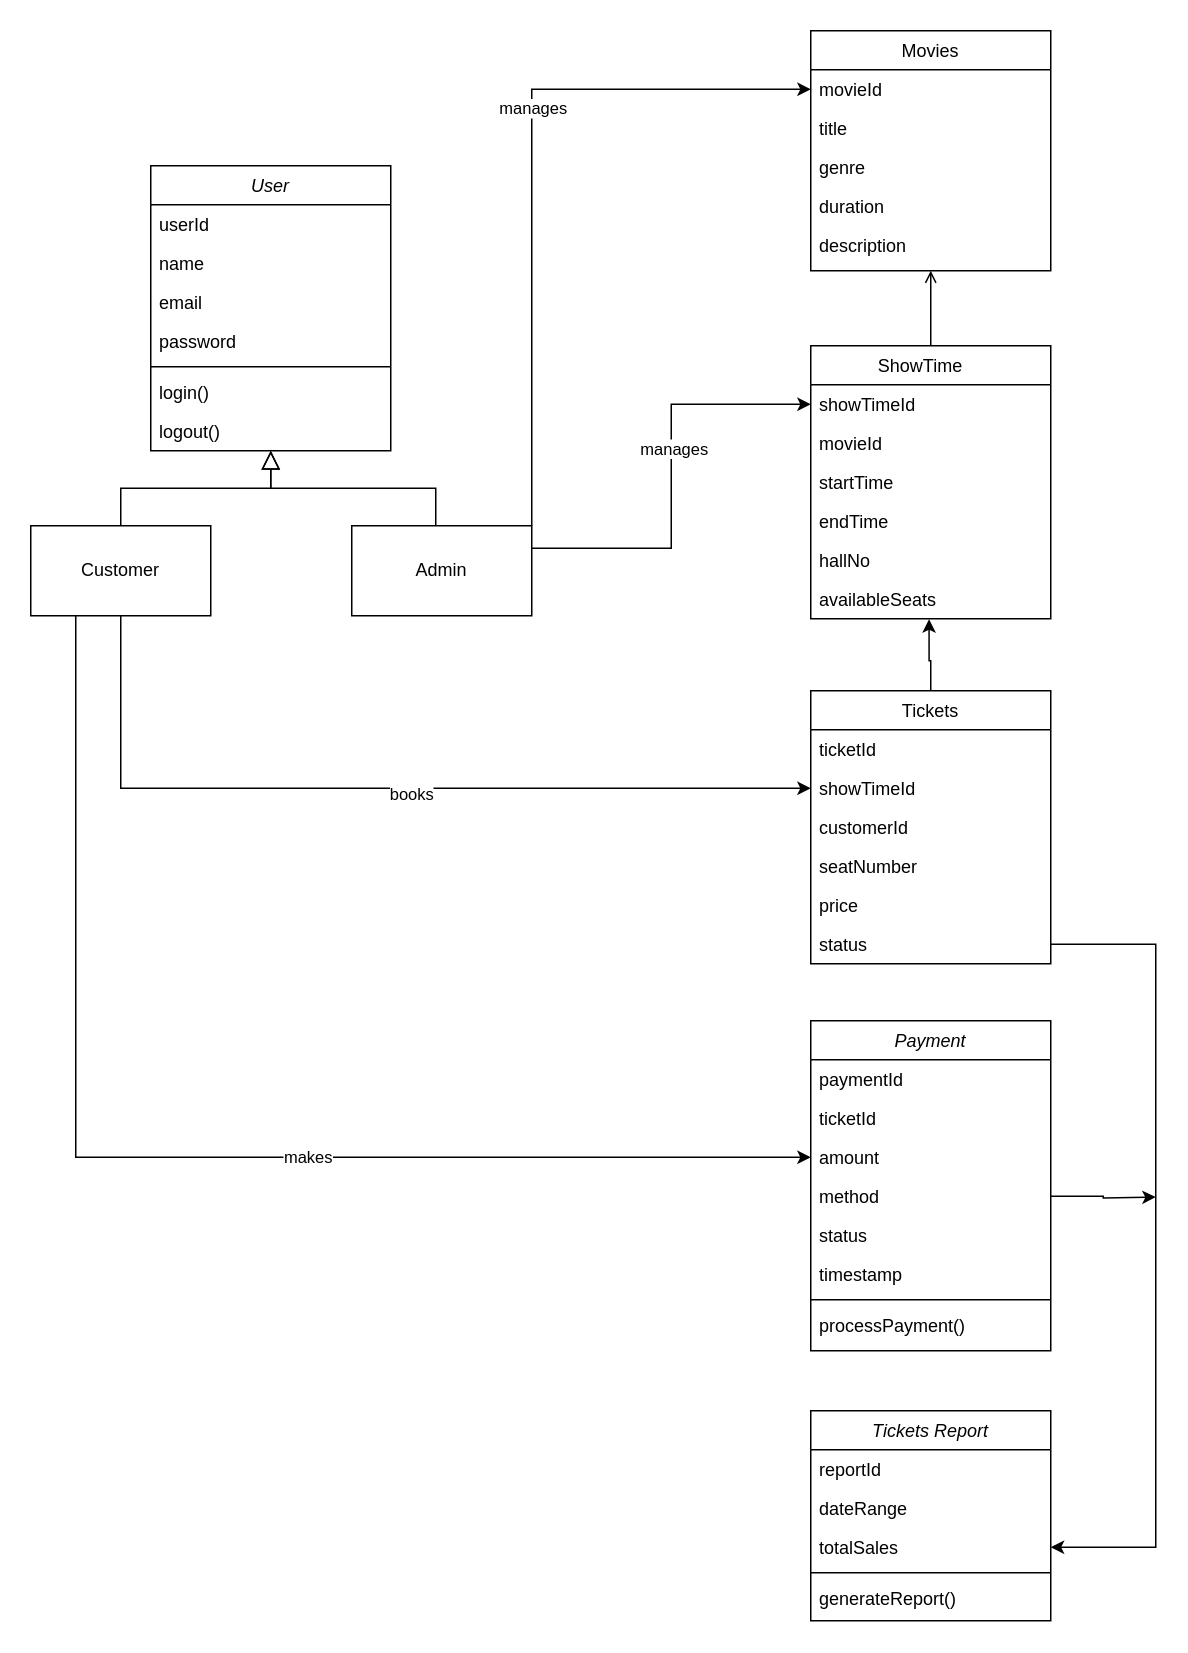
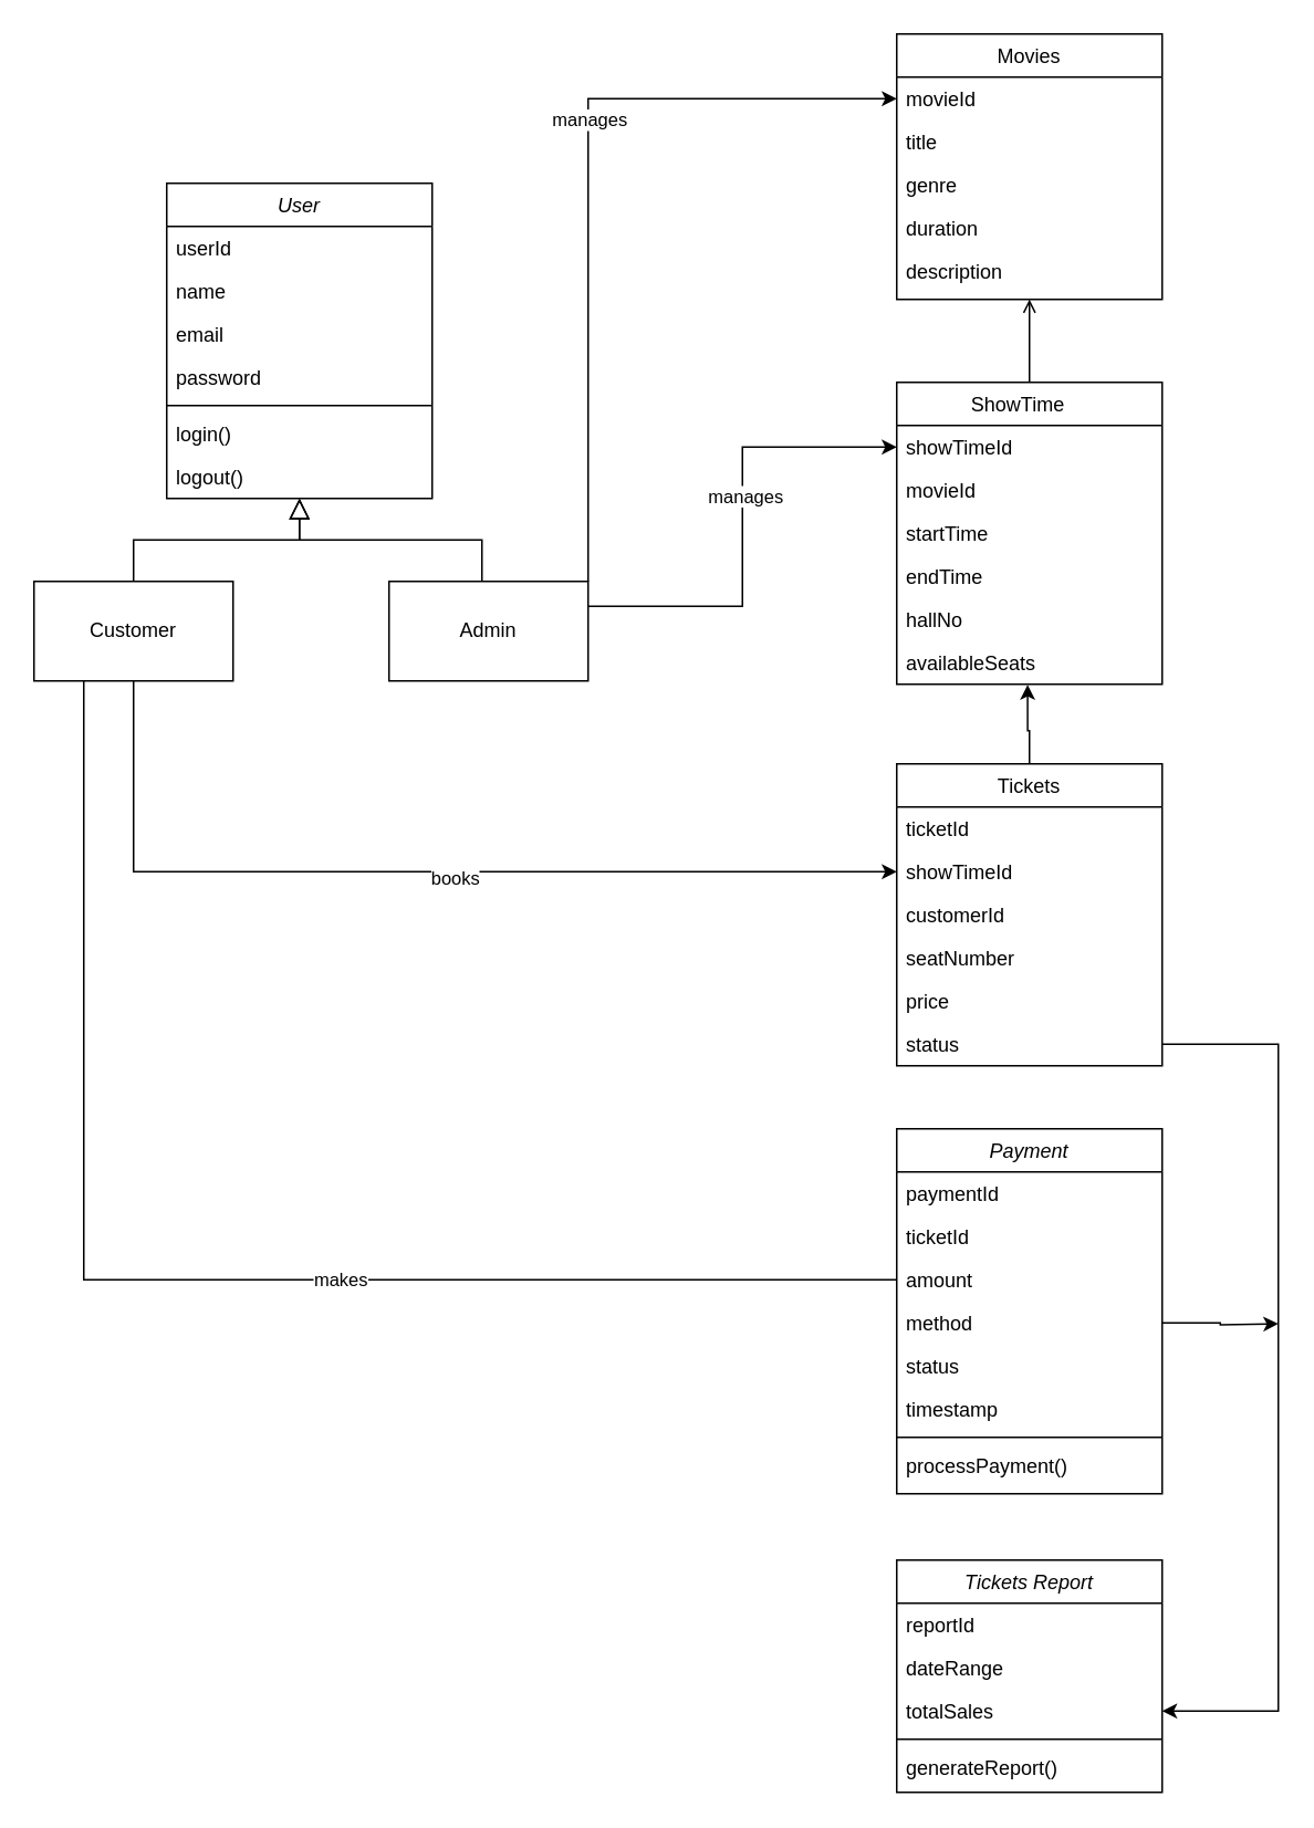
  <mxCell id="0" />
  <mxCell id="1" parent="0" />
  <mxCell id="2" value="User" style="swimlane;fontStyle=2;align=center;verticalAlign=top;childLayout=stackLayout;horizontal=1;startSize=26;horizontalStack=0;resizeParent=1;resizeLast=0;collapsible=1;marginBottom=0;rounded=0;shadow=0;strokeWidth=1;" parent="1" vertex="1"><mxGeometry x="100" y="110" width="160" height="190" as="geometry"><mxRectangle x="230" y="140" width="160" height="26" as="alternateBounds" /></mxGeometry></mxCell>
  <mxCell id="3" value="userId    " style="text;align=left;verticalAlign=top;spacingLeft=4;spacingRight=4;overflow=hidden;rotatable=0;points=[[0,0.5],[1,0.5]];portConstraint=eastwest;" parent="2" vertex="1"><mxGeometry y="26" width="160" height="26" as="geometry" /></mxCell>
  <mxCell id="4" value="name" style="text;align=left;verticalAlign=top;spacingLeft=4;spacingRight=4;overflow=hidden;rotatable=0;points=[[0,0.5],[1,0.5]];portConstraint=eastwest;rounded=0;shadow=0;html=0;" parent="2" vertex="1"><mxGeometry y="52" width="160" height="26" as="geometry" /></mxCell>
  <mxCell id="5" value="email" style="text;align=left;verticalAlign=top;spacingLeft=4;spacingRight=4;overflow=hidden;rotatable=0;points=[[0,0.5],[1,0.5]];portConstraint=eastwest;rounded=0;shadow=0;html=0;" parent="2" vertex="1"><mxGeometry y="78" width="160" height="26" as="geometry" /></mxCell>
  <mxCell id="6" value="password" style="text;align=left;verticalAlign=top;spacingLeft=4;spacingRight=4;overflow=hidden;rotatable=0;points=[[0,0.5],[1,0.5]];portConstraint=eastwest;rounded=0;shadow=0;html=0;" vertex="1" parent="2"><mxGeometry y="104" width="160" height="26" as="geometry" /></mxCell>
  <mxCell id="7" value="" style="line;html=1;strokeWidth=1;align=left;verticalAlign=middle;spacingTop=-1;spacingLeft=3;spacingRight=3;rotatable=0;labelPosition=right;points=[];portConstraint=eastwest;" parent="2" vertex="1"><mxGeometry y="130" width="160" height="8" as="geometry" /></mxCell>
  <mxCell id="8" value="login()" style="text;align=left;verticalAlign=top;spacingLeft=4;spacingRight=4;overflow=hidden;rotatable=0;points=[[0,0.5],[1,0.5]];portConstraint=eastwest;" parent="2" vertex="1"><mxGeometry y="138" width="160" height="26" as="geometry" /></mxCell>
  <mxCell id="9" value="logout()" style="text;align=left;verticalAlign=top;spacingLeft=4;spacingRight=4;overflow=hidden;rotatable=0;points=[[0,0.5],[1,0.5]];portConstraint=eastwest;" vertex="1" parent="2"><mxGeometry y="164" width="160" height="26" as="geometry" /></mxCell>
  <mxCell id="10" value="" style="endArrow=block;endSize=10;endFill=0;shadow=0;strokeWidth=1;rounded=0;curved=0;edgeStyle=elbowEdgeStyle;elbow=vertical;" parent="1" target="2" edge="1"><mxGeometry width="160" relative="1" as="geometry"><mxPoint x="80" y="350" as="sourcePoint" /><mxPoint x="80" y="193" as="targetPoint" /></mxGeometry></mxCell>
  <mxCell id="11" value="" style="endArrow=block;endSize=10;endFill=0;shadow=0;strokeWidth=1;rounded=0;curved=0;edgeStyle=elbowEdgeStyle;elbow=vertical;" parent="1" target="2" edge="1"><mxGeometry width="160" relative="1" as="geometry"><mxPoint x="290" y="350" as="sourcePoint" /><mxPoint x="190" y="261" as="targetPoint" /></mxGeometry></mxCell>
  <mxCell id="12" style="edgeStyle=orthogonalEdgeStyle;rounded=0;orthogonalLoop=1;jettySize=auto;html=1;exitX=0.5;exitY=1;exitDx=0;exitDy=0;entryX=0;entryY=0.5;entryDx=0;entryDy=0;" edge="1" parent="1" source="16" target="38"><mxGeometry relative="1" as="geometry" /></mxCell>
  <mxCell id="13" value="books" style="edgeLabel;html=1;align=center;verticalAlign=middle;resizable=0;points=[];" vertex="1" connectable="0" parent="12"><mxGeometry x="0.068" y="-3" relative="1" as="geometry"><mxPoint x="1" as="offset" /></mxGeometry></mxCell>
- <mxCell id="14" style="edgeStyle=orthogonalEdgeStyle;rounded=0;orthogonalLoop=1;jettySize=auto;html=1;exitX=0.25;exitY=1;exitDx=0;exitDy=0;entryX=0;entryY=0.5;entryDx=0;entryDy=0;" edge="1" parent="1" source="16" target="46"><mxGeometry relative="1" as="geometry" /></mxCell>
+ <mxCell id="14" style="edgeStyle=orthogonalEdgeStyle;rounded=0;orthogonalLoop=1;jettySize=auto;html=1;exitX=0.25;exitY=1;exitDx=0;exitDy=0;entryX=0;entryY=0.5;entryDx=0;entryDy=0;endArrow=none;" edge="1" parent="1" source="16" target="46"><mxGeometry relative="1" as="geometry" /></mxCell>
  <mxCell id="15" value="makes" style="edgeLabel;html=1;align=center;verticalAlign=middle;resizable=0;points=[];" vertex="1" connectable="0" parent="14"><mxGeometry x="0.211" y="1" relative="1" as="geometry"><mxPoint as="offset" /></mxGeometry></mxCell>
  <mxCell id="16" value="Customer" style="rounded=0;whiteSpace=wrap;html=1;" vertex="1" parent="1"><mxGeometry x="20" y="350" width="120" height="60" as="geometry" /></mxCell>
  <mxCell id="17" style="edgeStyle=orthogonalEdgeStyle;rounded=0;orthogonalLoop=1;jettySize=auto;html=1;exitX=1;exitY=0;exitDx=0;exitDy=0;entryX=0;entryY=0.5;entryDx=0;entryDy=0;" edge="1" parent="1" source="21" target="23"><mxGeometry relative="1" as="geometry" /></mxCell>
  <mxCell id="18" value="manages" style="edgeLabel;html=1;align=center;verticalAlign=middle;resizable=0;points=[];" vertex="1" connectable="0" parent="17"><mxGeometry x="0.168" relative="1" as="geometry"><mxPoint as="offset" /></mxGeometry></mxCell>
  <mxCell id="19" style="edgeStyle=orthogonalEdgeStyle;rounded=0;orthogonalLoop=1;jettySize=auto;html=1;exitX=1;exitY=0.25;exitDx=0;exitDy=0;entryX=0;entryY=0.5;entryDx=0;entryDy=0;" edge="1" parent="1" source="21" target="30"><mxGeometry relative="1" as="geometry" /></mxCell>
  <mxCell id="20" value="manages" style="edgeLabel;html=1;align=center;verticalAlign=middle;resizable=0;points=[];" vertex="1" connectable="0" parent="19"><mxGeometry x="0.136" y="-1" relative="1" as="geometry"><mxPoint as="offset" /></mxGeometry></mxCell>
  <mxCell id="21" value="Admin" style="rounded=0;whiteSpace=wrap;html=1;" vertex="1" parent="1"><mxGeometry x="234" y="350" width="120" height="60" as="geometry" /></mxCell>
  <mxCell id="22" value="Movies" style="swimlane;fontStyle=0;align=center;verticalAlign=top;childLayout=stackLayout;horizontal=1;startSize=26;horizontalStack=0;resizeParent=1;resizeLast=0;collapsible=1;marginBottom=0;rounded=0;shadow=0;strokeWidth=1;" vertex="1" parent="1"><mxGeometry x="540" y="20" width="160" height="160" as="geometry"><mxRectangle x="550" y="140" width="160" height="26" as="alternateBounds" /></mxGeometry></mxCell>
  <mxCell id="23" value="movieId    " style="text;align=left;verticalAlign=top;spacingLeft=4;spacingRight=4;overflow=hidden;rotatable=0;points=[[0,0.5],[1,0.5]];portConstraint=eastwest;" vertex="1" parent="22"><mxGeometry y="26" width="160" height="26" as="geometry" /></mxCell>
  <mxCell id="24" value="title" style="text;align=left;verticalAlign=top;spacingLeft=4;spacingRight=4;overflow=hidden;rotatable=0;points=[[0,0.5],[1,0.5]];portConstraint=eastwest;rounded=0;shadow=0;html=0;" vertex="1" parent="22"><mxGeometry y="52" width="160" height="26" as="geometry" /></mxCell>
  <mxCell id="25" value="genre" style="text;align=left;verticalAlign=top;spacingLeft=4;spacingRight=4;overflow=hidden;rotatable=0;points=[[0,0.5],[1,0.5]];portConstraint=eastwest;rounded=0;shadow=0;html=0;" vertex="1" parent="22"><mxGeometry y="78" width="160" height="26" as="geometry" /></mxCell>
  <mxCell id="26" value="duration    " style="text;align=left;verticalAlign=top;spacingLeft=4;spacingRight=4;overflow=hidden;rotatable=0;points=[[0,0.5],[1,0.5]];portConstraint=eastwest;rounded=0;shadow=0;html=0;" vertex="1" parent="22"><mxGeometry y="104" width="160" height="26" as="geometry" /></mxCell>
  <mxCell id="27" value="description" style="text;align=left;verticalAlign=top;spacingLeft=4;spacingRight=4;overflow=hidden;rotatable=0;points=[[0,0.5],[1,0.5]];portConstraint=eastwest;rounded=0;shadow=0;html=0;" vertex="1" parent="22"><mxGeometry y="130" width="160" height="26" as="geometry" /></mxCell>
  <mxCell id="28" style="edgeStyle=orthogonalEdgeStyle;rounded=0;orthogonalLoop=1;jettySize=auto;html=1;exitX=0.5;exitY=0;exitDx=0;exitDy=0;entryX=0.5;entryY=1;entryDx=0;entryDy=0;endArrow=open;" edge="1" parent="1" source="29" target="22"><mxGeometry relative="1" as="geometry" /></mxCell>
  <mxCell id="29" value="ShowTime    " style="swimlane;fontStyle=0;align=center;verticalAlign=top;childLayout=stackLayout;horizontal=1;startSize=26;horizontalStack=0;resizeParent=1;resizeLast=0;collapsible=1;marginBottom=0;rounded=0;shadow=0;strokeWidth=1;" vertex="1" parent="1"><mxGeometry x="540" y="230" width="160" height="182" as="geometry"><mxRectangle x="550" y="140" width="160" height="26" as="alternateBounds" /></mxGeometry></mxCell>
  <mxCell id="30" value="showTimeId" style="text;align=left;verticalAlign=top;spacingLeft=4;spacingRight=4;overflow=hidden;rotatable=0;points=[[0,0.5],[1,0.5]];portConstraint=eastwest;" vertex="1" parent="29"><mxGeometry y="26" width="160" height="26" as="geometry" /></mxCell>
  <mxCell id="31" value="movieId" style="text;align=left;verticalAlign=top;spacingLeft=4;spacingRight=4;overflow=hidden;rotatable=0;points=[[0,0.5],[1,0.5]];portConstraint=eastwest;rounded=0;shadow=0;html=0;" vertex="1" parent="29"><mxGeometry y="52" width="160" height="26" as="geometry" /></mxCell>
  <mxCell id="32" value="startTime" style="text;align=left;verticalAlign=top;spacingLeft=4;spacingRight=4;overflow=hidden;rotatable=0;points=[[0,0.5],[1,0.5]];portConstraint=eastwest;rounded=0;shadow=0;html=0;" vertex="1" parent="29"><mxGeometry y="78" width="160" height="26" as="geometry" /></mxCell>
  <mxCell id="33" value="endTime" style="text;align=left;verticalAlign=top;spacingLeft=4;spacingRight=4;overflow=hidden;rotatable=0;points=[[0,0.5],[1,0.5]];portConstraint=eastwest;rounded=0;shadow=0;html=0;" vertex="1" parent="29"><mxGeometry y="104" width="160" height="26" as="geometry" /></mxCell>
  <mxCell id="34" value="hallNo" style="text;align=left;verticalAlign=top;spacingLeft=4;spacingRight=4;overflow=hidden;rotatable=0;points=[[0,0.5],[1,0.5]];portConstraint=eastwest;rounded=0;shadow=0;html=0;" vertex="1" parent="29"><mxGeometry y="130" width="160" height="26" as="geometry" /></mxCell>
  <mxCell id="35" value="availableSeats" style="text;align=left;verticalAlign=top;spacingLeft=4;spacingRight=4;overflow=hidden;rotatable=0;points=[[0,0.5],[1,0.5]];portConstraint=eastwest;rounded=0;shadow=0;html=0;" vertex="1" parent="29"><mxGeometry y="156" width="160" height="26" as="geometry" /></mxCell>
  <mxCell id="36" value="Tickets" style="swimlane;fontStyle=0;align=center;verticalAlign=top;childLayout=stackLayout;horizontal=1;startSize=26;horizontalStack=0;resizeParent=1;resizeLast=0;collapsible=1;marginBottom=0;rounded=0;shadow=0;strokeWidth=1;" vertex="1" parent="1"><mxGeometry x="540" y="460" width="160" height="182" as="geometry"><mxRectangle x="550" y="140" width="160" height="26" as="alternateBounds" /></mxGeometry></mxCell>
  <mxCell id="37" value="ticketId    " style="text;align=left;verticalAlign=top;spacingLeft=4;spacingRight=4;overflow=hidden;rotatable=0;points=[[0,0.5],[1,0.5]];portConstraint=eastwest;" vertex="1" parent="36"><mxGeometry y="26" width="160" height="26" as="geometry" /></mxCell>
  <mxCell id="38" value="showTimeId    " style="text;align=left;verticalAlign=top;spacingLeft=4;spacingRight=4;overflow=hidden;rotatable=0;points=[[0,0.5],[1,0.5]];portConstraint=eastwest;rounded=0;shadow=0;html=0;" vertex="1" parent="36"><mxGeometry y="52" width="160" height="26" as="geometry" /></mxCell>
  <mxCell id="39" value="customerId" style="text;align=left;verticalAlign=top;spacingLeft=4;spacingRight=4;overflow=hidden;rotatable=0;points=[[0,0.5],[1,0.5]];portConstraint=eastwest;rounded=0;shadow=0;html=0;" vertex="1" parent="36"><mxGeometry y="78" width="160" height="26" as="geometry" /></mxCell>
  <mxCell id="40" value="seatNumber" style="text;align=left;verticalAlign=top;spacingLeft=4;spacingRight=4;overflow=hidden;rotatable=0;points=[[0,0.5],[1,0.5]];portConstraint=eastwest;rounded=0;shadow=0;html=0;" vertex="1" parent="36"><mxGeometry y="104" width="160" height="26" as="geometry" /></mxCell>
  <mxCell id="41" value="price" style="text;align=left;verticalAlign=top;spacingLeft=4;spacingRight=4;overflow=hidden;rotatable=0;points=[[0,0.5],[1,0.5]];portConstraint=eastwest;rounded=0;shadow=0;html=0;" vertex="1" parent="36"><mxGeometry y="130" width="160" height="26" as="geometry" /></mxCell>
  <mxCell id="42" value="status" style="text;align=left;verticalAlign=top;spacingLeft=4;spacingRight=4;overflow=hidden;rotatable=0;points=[[0,0.5],[1,0.5]];portConstraint=eastwest;rounded=0;shadow=0;html=0;" vertex="1" parent="36"><mxGeometry y="156" width="160" height="26" as="geometry" /></mxCell>
  <mxCell id="43" value="Payment" style="swimlane;fontStyle=2;align=center;verticalAlign=top;childLayout=stackLayout;horizontal=1;startSize=26;horizontalStack=0;resizeParent=1;resizeLast=0;collapsible=1;marginBottom=0;rounded=0;shadow=0;strokeWidth=1;" vertex="1" parent="1"><mxGeometry x="540" y="680" width="160" height="220" as="geometry"><mxRectangle x="230" y="140" width="160" height="26" as="alternateBounds" /></mxGeometry></mxCell>
  <mxCell id="44" value="paymentId    " style="text;align=left;verticalAlign=top;spacingLeft=4;spacingRight=4;overflow=hidden;rotatable=0;points=[[0,0.5],[1,0.5]];portConstraint=eastwest;" vertex="1" parent="43"><mxGeometry y="26" width="160" height="26" as="geometry" /></mxCell>
  <mxCell id="45" value="ticketId" style="text;align=left;verticalAlign=top;spacingLeft=4;spacingRight=4;overflow=hidden;rotatable=0;points=[[0,0.5],[1,0.5]];portConstraint=eastwest;rounded=0;shadow=0;html=0;" vertex="1" parent="43"><mxGeometry y="52" width="160" height="26" as="geometry" /></mxCell>
  <mxCell id="46" value="amount" style="text;align=left;verticalAlign=top;spacingLeft=4;spacingRight=4;overflow=hidden;rotatable=0;points=[[0,0.5],[1,0.5]];portConstraint=eastwest;rounded=0;shadow=0;html=0;" vertex="1" parent="43"><mxGeometry y="78" width="160" height="26" as="geometry" /></mxCell>
  <mxCell id="47" style="edgeStyle=orthogonalEdgeStyle;rounded=0;orthogonalLoop=1;jettySize=auto;html=1;exitX=1;exitY=0.5;exitDx=0;exitDy=0;" edge="1" parent="43" source="48"><mxGeometry relative="1" as="geometry"><mxPoint x="230" y="117.571" as="targetPoint" /></mxGeometry></mxCell>
  <mxCell id="48" value="method" style="text;align=left;verticalAlign=top;spacingLeft=4;spacingRight=4;overflow=hidden;rotatable=0;points=[[0,0.5],[1,0.5]];portConstraint=eastwest;rounded=0;shadow=0;html=0;" vertex="1" parent="43"><mxGeometry y="104" width="160" height="26" as="geometry" /></mxCell>
  <mxCell id="49" value="status" style="text;align=left;verticalAlign=top;spacingLeft=4;spacingRight=4;overflow=hidden;rotatable=0;points=[[0,0.5],[1,0.5]];portConstraint=eastwest;rounded=0;shadow=0;html=0;" vertex="1" parent="43"><mxGeometry y="130" width="160" height="26" as="geometry" /></mxCell>
  <mxCell id="50" value="timestamp" style="text;align=left;verticalAlign=top;spacingLeft=4;spacingRight=4;overflow=hidden;rotatable=0;points=[[0,0.5],[1,0.5]];portConstraint=eastwest;rounded=0;shadow=0;html=0;" vertex="1" parent="43"><mxGeometry y="156" width="160" height="26" as="geometry" /></mxCell>
  <mxCell id="51" value="" style="line;html=1;strokeWidth=1;align=left;verticalAlign=middle;spacingTop=-1;spacingLeft=3;spacingRight=3;rotatable=0;labelPosition=right;points=[];portConstraint=eastwest;" vertex="1" parent="43"><mxGeometry y="182" width="160" height="8" as="geometry" /></mxCell>
  <mxCell id="52" value="processPayment()" style="text;align=left;verticalAlign=top;spacingLeft=4;spacingRight=4;overflow=hidden;rotatable=0;points=[[0,0.5],[1,0.5]];portConstraint=eastwest;" vertex="1" parent="43"><mxGeometry y="190" width="160" height="26" as="geometry" /></mxCell>
  <mxCell id="53" value="Tickets Report" style="swimlane;fontStyle=2;align=center;verticalAlign=top;childLayout=stackLayout;horizontal=1;startSize=26;horizontalStack=0;resizeParent=1;resizeLast=0;collapsible=1;marginBottom=0;rounded=0;shadow=0;strokeWidth=1;" vertex="1" parent="1"><mxGeometry x="540" y="940" width="160" height="140" as="geometry"><mxRectangle x="230" y="140" width="160" height="26" as="alternateBounds" /></mxGeometry></mxCell>
  <mxCell id="54" value="reportId" style="text;align=left;verticalAlign=top;spacingLeft=4;spacingRight=4;overflow=hidden;rotatable=0;points=[[0,0.5],[1,0.5]];portConstraint=eastwest;" vertex="1" parent="53"><mxGeometry y="26" width="160" height="26" as="geometry" /></mxCell>
  <mxCell id="55" value="dateRange" style="text;align=left;verticalAlign=top;spacingLeft=4;spacingRight=4;overflow=hidden;rotatable=0;points=[[0,0.5],[1,0.5]];portConstraint=eastwest;rounded=0;shadow=0;html=0;" vertex="1" parent="53"><mxGeometry y="52" width="160" height="26" as="geometry" /></mxCell>
  <mxCell id="56" value="totalSales" style="text;align=left;verticalAlign=top;spacingLeft=4;spacingRight=4;overflow=hidden;rotatable=0;points=[[0,0.5],[1,0.5]];portConstraint=eastwest;rounded=0;shadow=0;html=0;" vertex="1" parent="53"><mxGeometry y="78" width="160" height="26" as="geometry" /></mxCell>
  <mxCell id="57" value="" style="line;html=1;strokeWidth=1;align=left;verticalAlign=middle;spacingTop=-1;spacingLeft=3;spacingRight=3;rotatable=0;labelPosition=right;points=[];portConstraint=eastwest;" vertex="1" parent="53"><mxGeometry y="104" width="160" height="8" as="geometry" /></mxCell>
  <mxCell id="58" value="generateReport()" style="text;align=left;verticalAlign=top;spacingLeft=4;spacingRight=4;overflow=hidden;rotatable=0;points=[[0,0.5],[1,0.5]];portConstraint=eastwest;" vertex="1" parent="53"><mxGeometry y="112" width="160" height="26" as="geometry" /></mxCell>
  <mxCell id="59" style="edgeStyle=orthogonalEdgeStyle;rounded=0;orthogonalLoop=1;jettySize=auto;html=1;exitX=0.5;exitY=0;exitDx=0;exitDy=0;entryX=0.493;entryY=1.013;entryDx=0;entryDy=0;entryPerimeter=0;" edge="1" parent="1" source="36" target="35"><mxGeometry relative="1" as="geometry"><Array as="points"><mxPoint x="620" y="440" /><mxPoint x="619" y="440" /></Array></mxGeometry></mxCell>
  <mxCell id="60" style="edgeStyle=orthogonalEdgeStyle;rounded=0;orthogonalLoop=1;jettySize=auto;html=1;exitX=1;exitY=0.5;exitDx=0;exitDy=0;entryX=1;entryY=0.5;entryDx=0;entryDy=0;" edge="1" parent="1" source="42" target="56"><mxGeometry relative="1" as="geometry"><mxPoint x="720" y="1060" as="targetPoint" /><Array as="points"><mxPoint x="770" y="629" /><mxPoint x="770" y="1031" /></Array></mxGeometry></mxCell>
